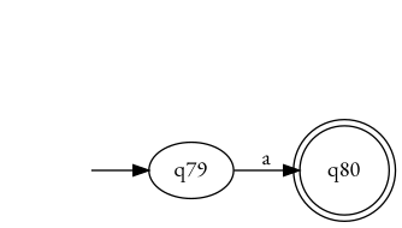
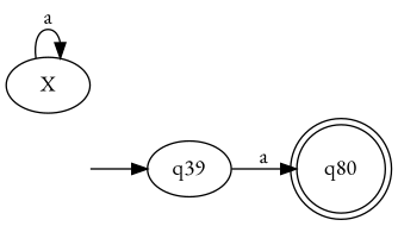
  digraph {
    fontname="EB Garamond"
    rankdir=LR
    node [fontname="EB Garamond"]
    edge [fontname="EB Garamond"]
    -1 [style=invis]
-   q79
+   q79 [label=q39]
    q80 [shape=doublecircle]
+   X
    -1 -> q79
    q79 -> q80 [label=a]
+   X -> X [label=a]
  }
